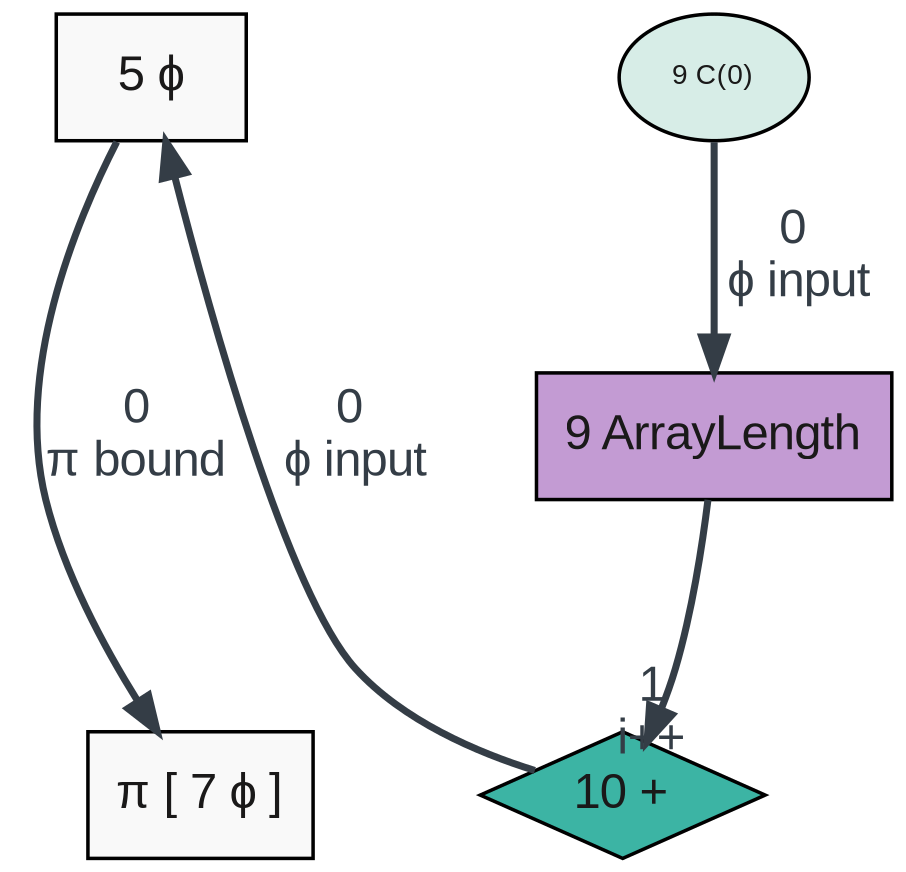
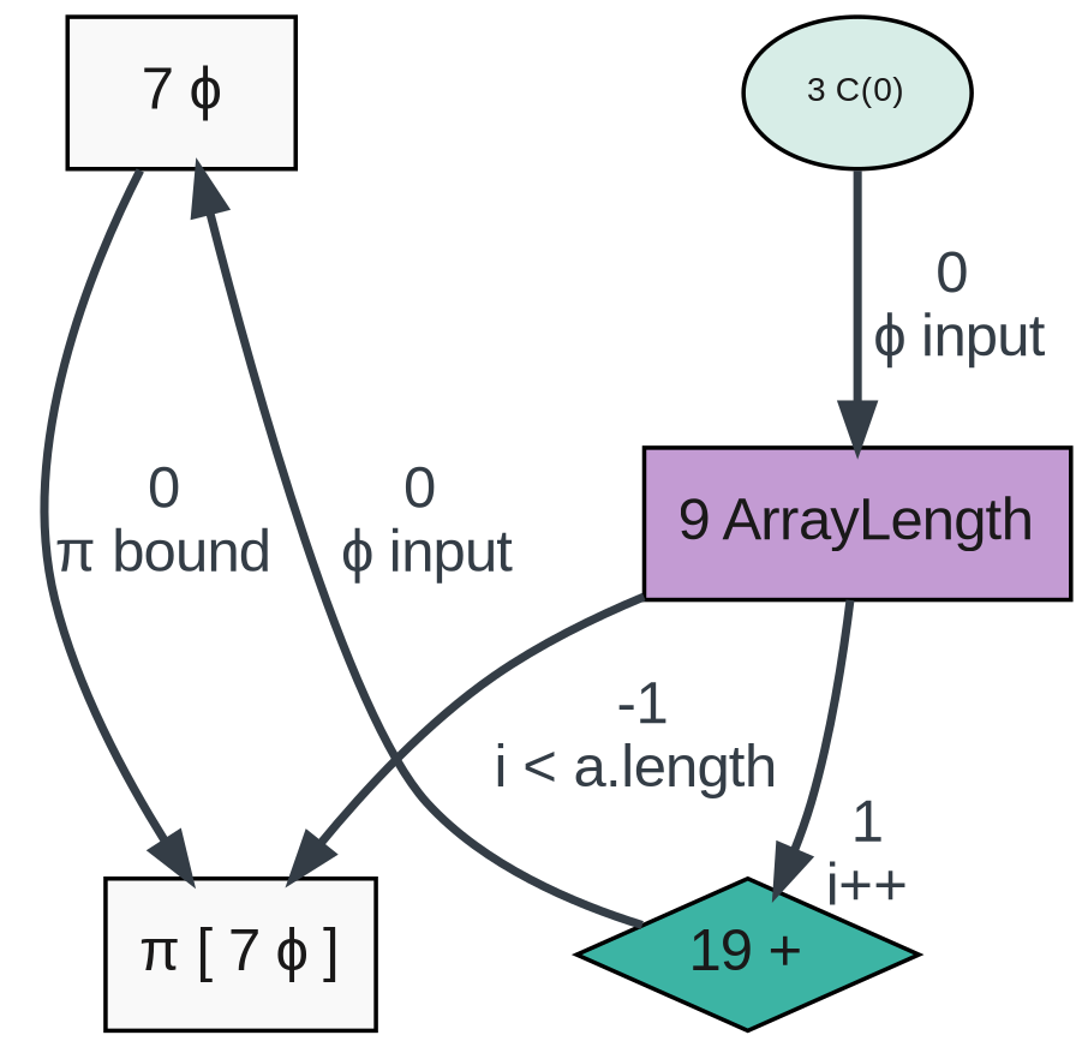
  digraph {
    node [color=black fillcolor="#f9f9f9" fontcolor="#1a1919" fontname=Arial shape=rectangle style=filled]
    edge [color="#343d46" fontcolor="#343d46" fontname=arial penwidth=2]
-   n1 [label="5 ϕ"]
-   n2 [fillcolor="#d7ede7" fontsize=8 label="9 C(0)" shape=oval]
+   n1 [label="7 ϕ"]
+   n2 [fillcolor="#d7ede7" fontsize=8 label="3 C(0)" shape=oval]
    n3 [group=x label="π [ 7 ϕ ]"]
-   n4 [fillcolor="#3cb4a4" group=x label="10 +" shape=diamond]
+   n4 [fillcolor="#3cb4a4" group=x label="19 +" shape=diamond]
    n5 [fillcolor="#c39bd3" group=y label="9 ArrayLength"]
    subgraph sub_1 {
      rank=same
      n1
      n2
    }
    subgraph sub_2 {
      rank=same
      n3
      n4
    }
    n1 -> n3 [label="0\nπ bound"]
    n2 -> n5 [label="0\n&nbsp;ϕ input"]
    n4 -> n1 [label="0\n&nbsp;ϕ input"]
+   n5 -> n3 [label="-1\ni < a.length&nbsp;"]
    n5 -> n4 [xlabel="\n1\ni++"]
  }
